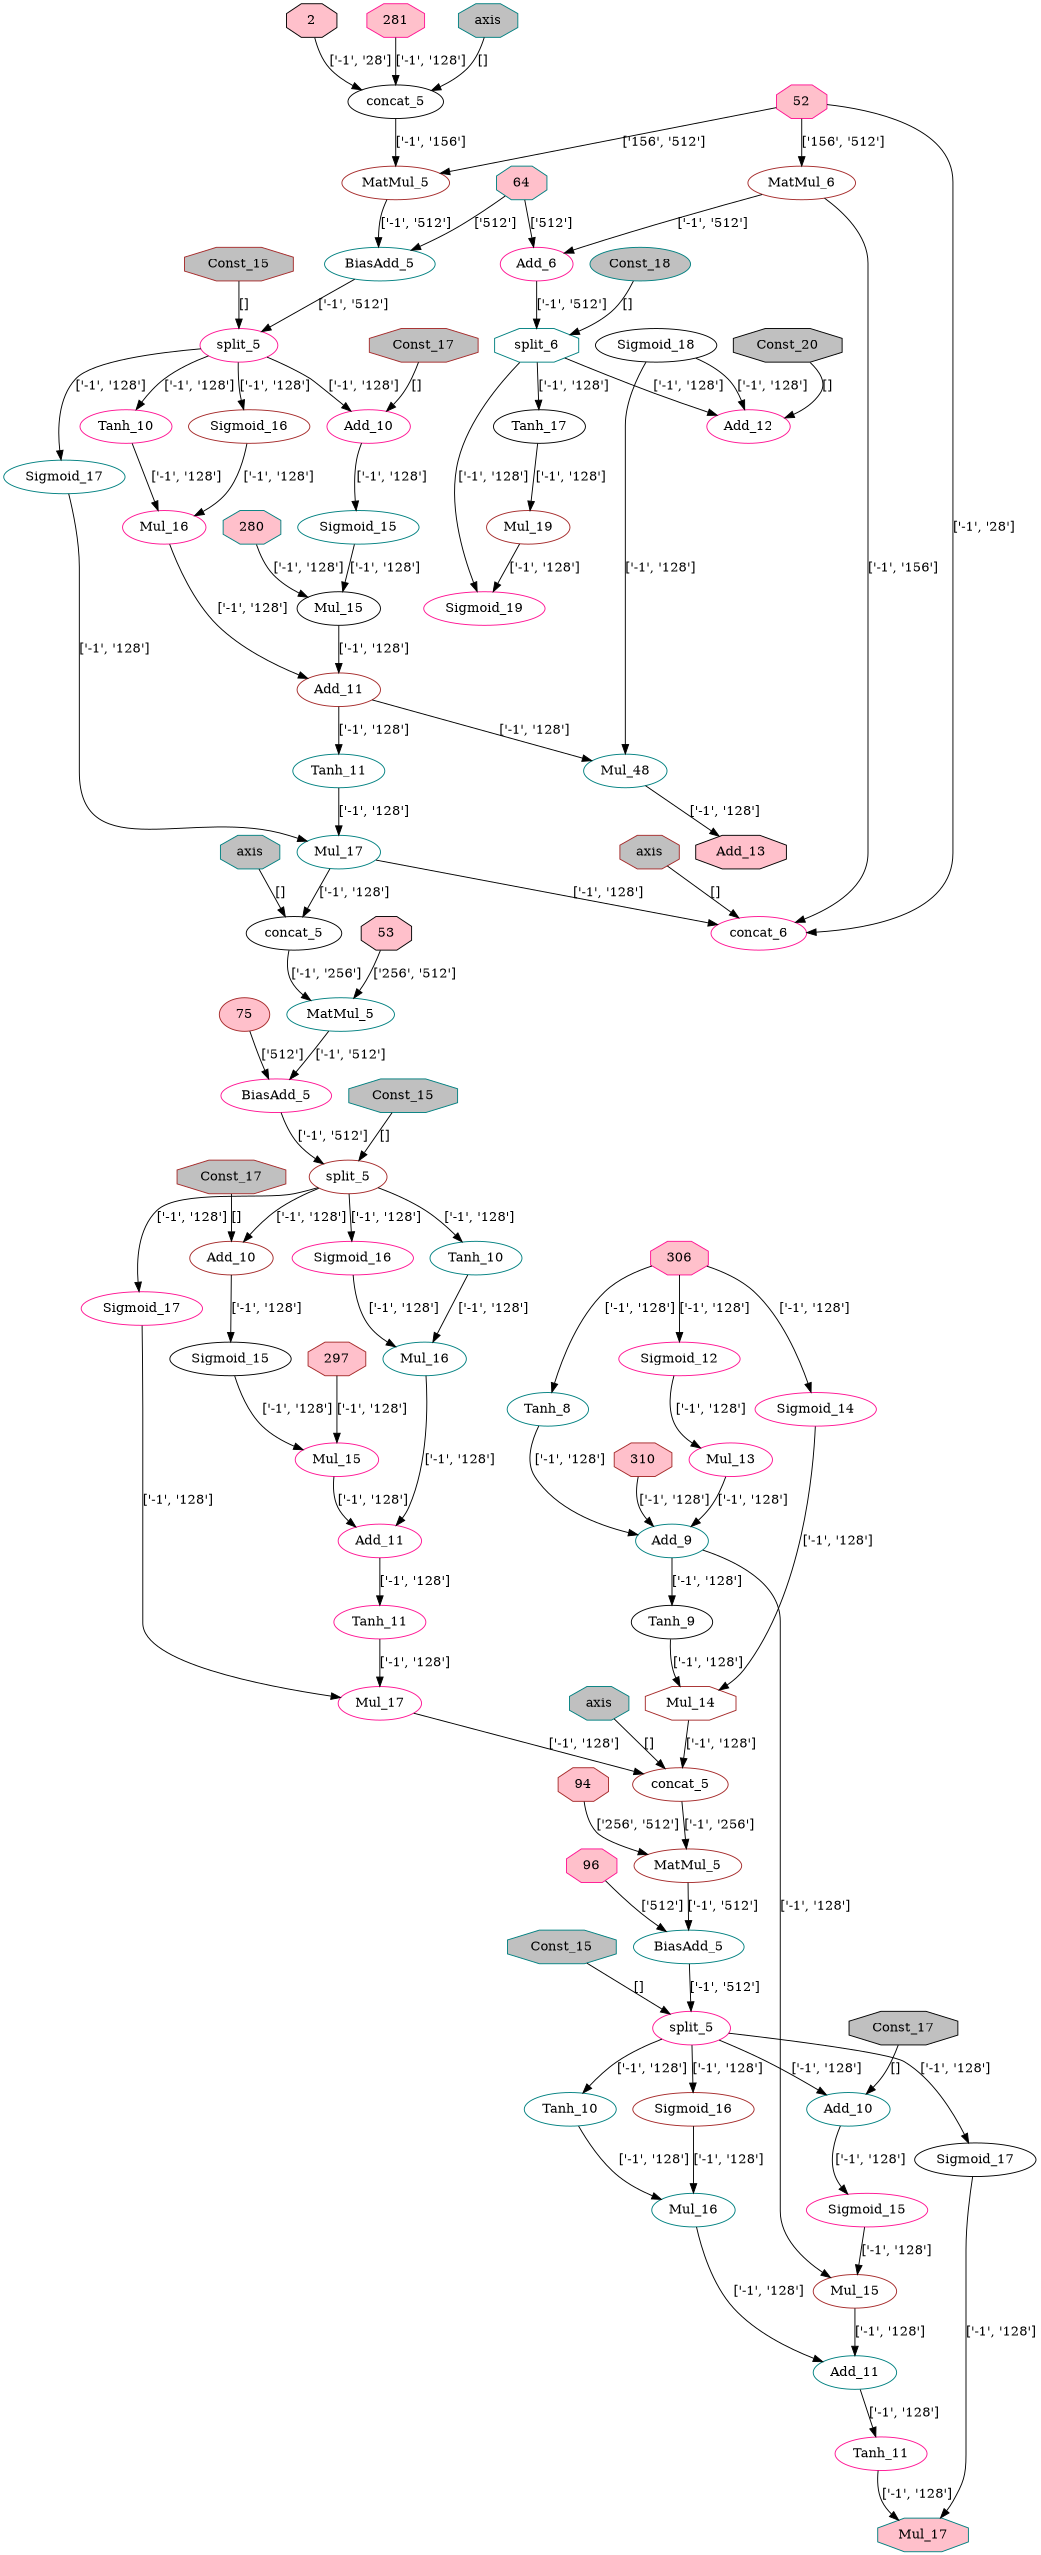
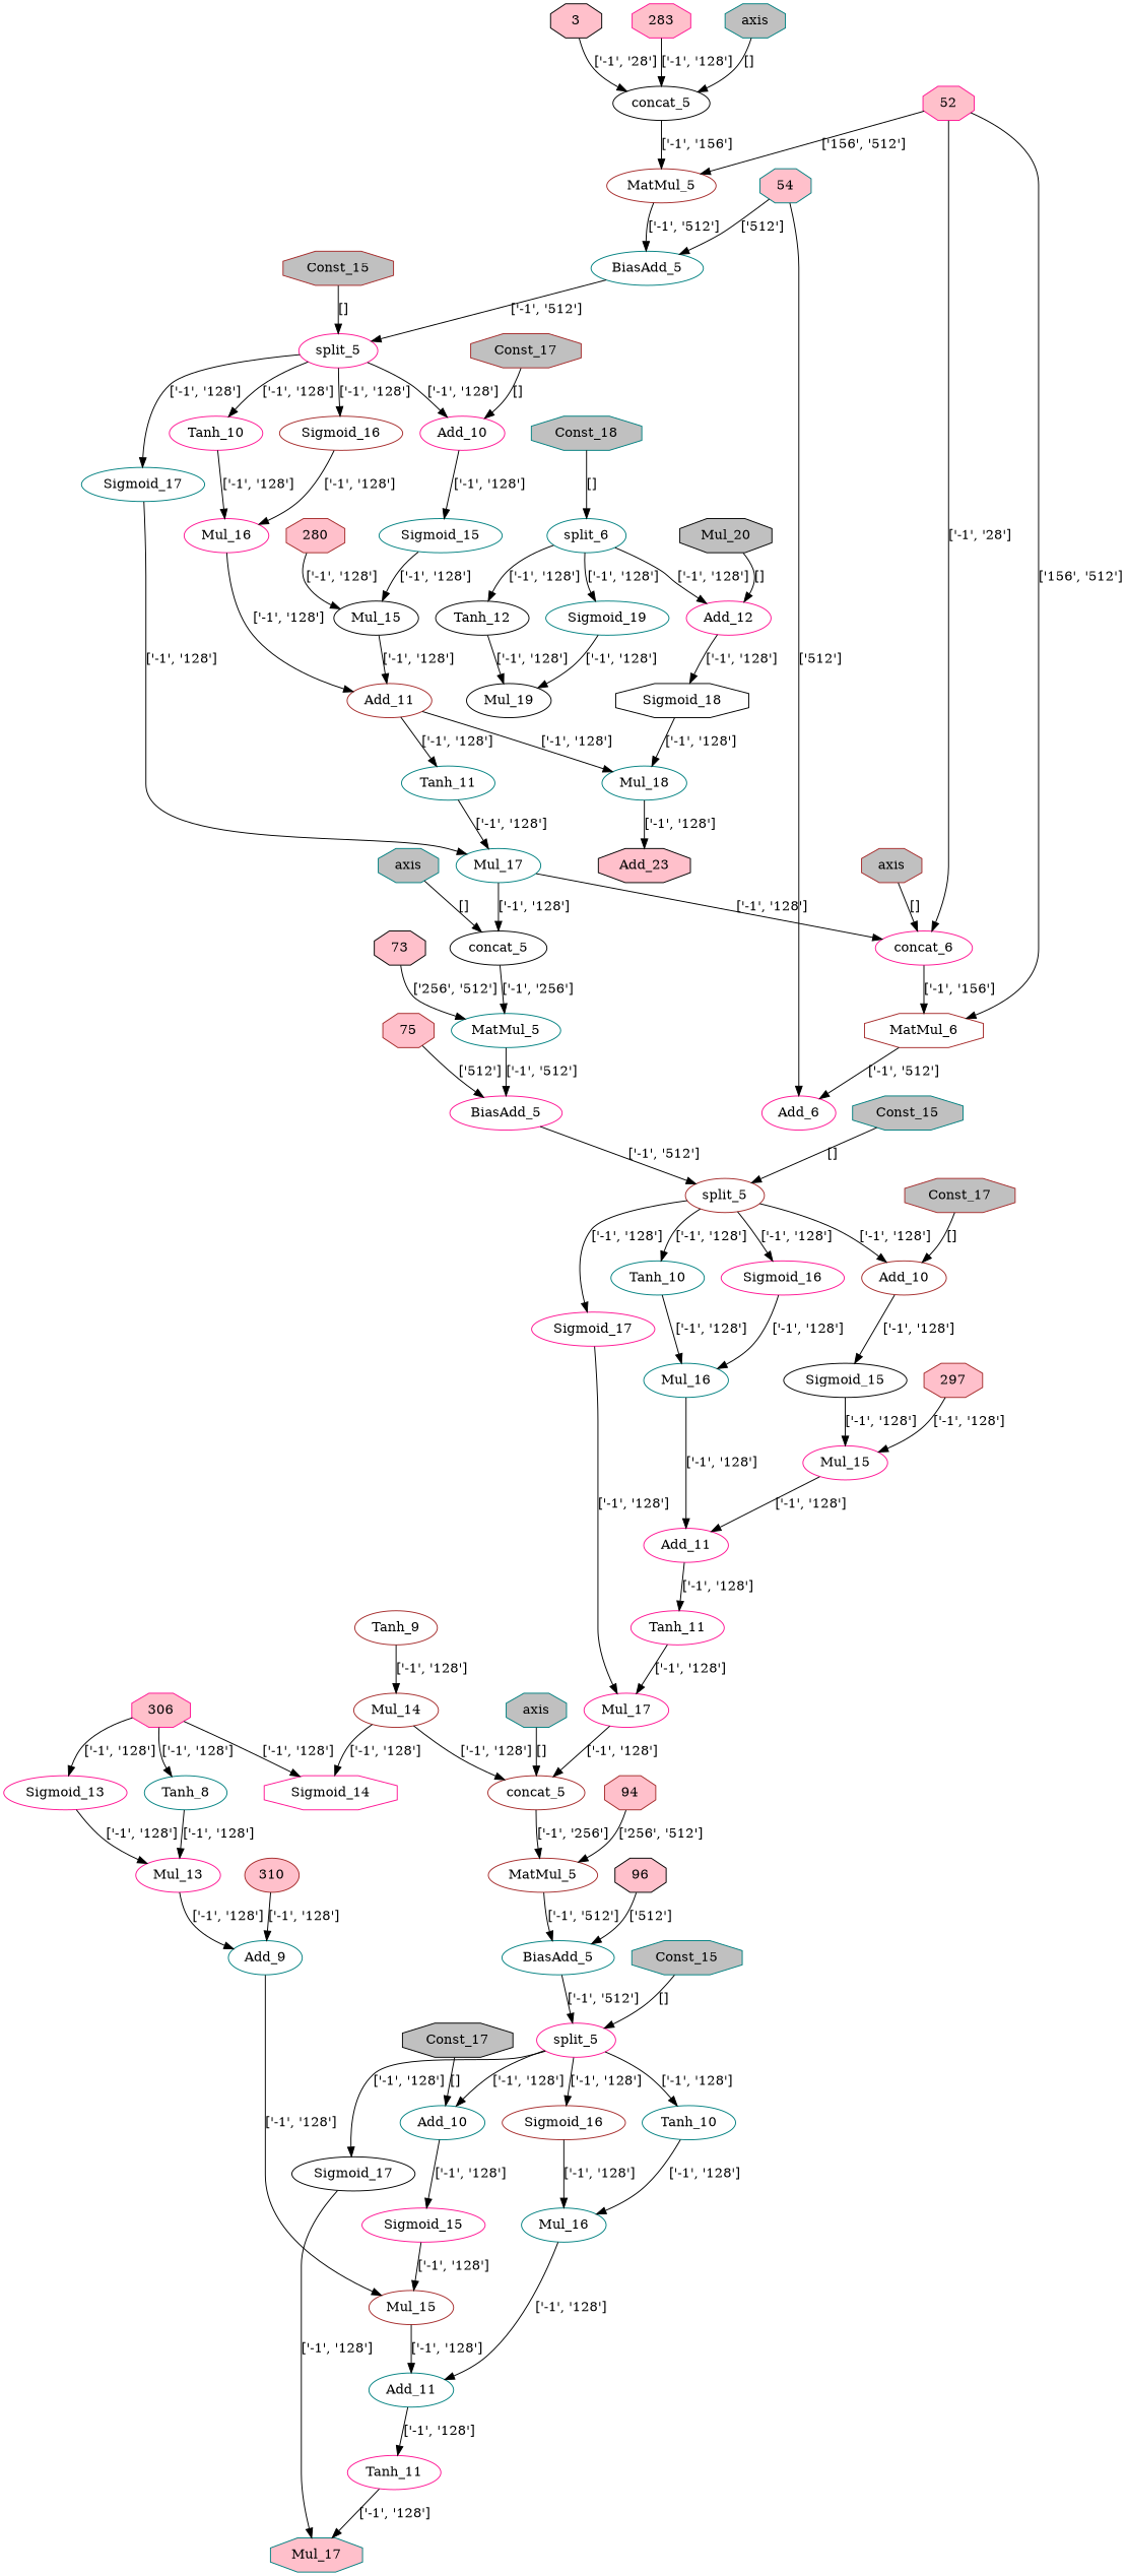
  strict digraph {
    node [color=teal]
-   n1 [color=deeppink label=Sigmoid_12]
+   n1 [color=deeppink label=Sigmoid_13]
    n2 [color=deeppink label=Mul_13]
    n3 [label=Add_9]
-   n4 [color=black label=Tanh_9]
+   n4 [color=brown label=Tanh_9]
    n5 [color=brown label=Mul_15]
-   3 [color=black fillcolor=pink shape=octagon style=filled label=2]
+   3 [color=black fillcolor=pink shape=octagon style=filled]
    n7 [color=black label=concat_5]
    n8 [color=brown label=MatMul_5]
    n9 [color=deeppink label=concat_6]
-   n10 [color=brown label=MatMul_6]
+   n10 [color=brown label=MatMul_6 shape=octagon]
    n11 [label=BiasAdd_5]
    n12 [color=deeppink label=Add_6]
-   75 [color=brown fillcolor=pink shape=ellipse style=filled]
+   75 [color=brown fillcolor=pink shape=octagon style=filled]
    n14 [color=deeppink label=BiasAdd_5]
    n15 [color=brown label=split_5]
    n16 [color=brown label=Add_10]
    n17 [color=deeppink label=Sigmoid_16]
    n18 [label=Tanh_10]
    n19 [color=deeppink label=Sigmoid_17]
    n20 [color=deeppink label=Tanh_11]
    n21 [fillcolor=pink label=Mul_17 shape=octagon style=filled]
-   280 [fillcolor=pink shape=octagon style=filled]
+   280 [color=brown fillcolor=pink shape=octagon style=filled]
    n23 [color=black label=Mul_15]
    n24 [color=brown label=Add_11]
    n25 [label=Tanh_11]
-   n26 [label=Mul_48]
-   283 [color=deeppink fillcolor=pink shape=octagon style=filled label=281]
+   n26 [label=Mul_18]
+   283 [color=deeppink fillcolor=pink shape=octagon style=filled]
    n28 [label=Mul_16]
    n29 [color=deeppink label=Add_11]
    n30 [color=deeppink label=Tanh_11]
    n31 [color=deeppink label=Mul_17]
    297 [color=brown fillcolor=pink shape=octagon style=filled]
    n33 [color=deeppink label=Mul_15]
    n34 [color=black label=concat_5]
    n35 [label=MatMul_5]
    306 [color=deeppink fillcolor=pink shape=octagon style=filled]
    n37 [label=Tanh_8]
-   n38 [color=deeppink label=Sigmoid_14]
-   n39 [color=brown label=Mul_14 shape=octagon]
+   n38 [color=deeppink label=Sigmoid_14 shape=octagon]
+   n39 [color=brown label=Mul_14]
    n40 [color=brown label=concat_5]
    52 [color=deeppink fillcolor=pink shape=octagon style=filled]
    n42 [color=deeppink label=split_5]
-   n43 [label=split_6 shape=octagon]
+   n43 [label=split_6]
    94 [color=brown fillcolor=pink shape=octagon style=filled]
    n45 [color=brown label=MatMul_5]
    n46 [label=BiasAdd_5]
    n47 [color=deeppink label=split_5]
-   310 [color=brown fillcolor=pink shape=octagon style=filled]
+   310 [color=brown fillcolor=pink shape=ellipse style=filled]
    n49 [label=Add_11]
-   73 [color=black fillcolor=pink shape=octagon style=filled label=53]
+   73 [color=black fillcolor=pink shape=octagon style=filled]
    n51 [color=brown fillcolor=grey label=Const_15 shape=octagon style=filled]
    n52 [color=deeppink label=Add_10]
    n53 [color=brown label=Sigmoid_16]
    n54 [color=deeppink label=Tanh_10]
    n55 [label=Sigmoid_17]
    n56 [label=Sigmoid_15]
    n57 [color=deeppink label=Mul_16]
    n58 [label=Mul_17]
    n59 [fillcolor=grey label=axis shape=octagon style=filled]
    n60 [color=brown fillcolor=grey label=Const_17 shape=octagon style=filled]
-   n61 [color=black fillcolor=pink label=Add_13 shape=octagon style=filled]
+   n61 [color=black fillcolor=pink label=Add_23 shape=octagon style=filled]
    n62 [fillcolor=grey label=Const_15 shape=octagon style=filled]
    n63 [color=black label=Sigmoid_15]
    n64 [fillcolor=grey label=axis shape=octagon style=filled]
    n65 [color=brown fillcolor=grey label=Const_17 shape=octagon style=filled]
-   54 [fillcolor=pink shape=octagon style=filled label=64]
+   54 [fillcolor=pink shape=octagon style=filled]
    n67 [color=deeppink label=Add_12]
-   n68 [color=deeppink label=Sigmoid_19]
-   n69 [color=black label=Tanh_17]
+   n68 [label=Sigmoid_19]
+   n69 [color=black label=Tanh_12]
    n70 [fillcolor=grey label=Const_15 shape=octagon style=filled]
    n71 [label=Add_10]
    n72 [color=brown label=Sigmoid_16]
    n73 [label=Tanh_10]
    n74 [color=black label=Sigmoid_17]
    n75 [color=deeppink label=Sigmoid_15]
    n76 [label=Mul_16]
    n77 [fillcolor=grey label=axis shape=octagon style=filled]
    n78 [color=black fillcolor=grey label=Const_17 shape=octagon style=filled]
-   96 [color=deeppink fillcolor=pink shape=octagon style=filled]
-   n80 [fillcolor=grey label=Const_18 shape=ellipse style=filled]
-   n81 [color=black label=Sigmoid_18]
-   n82 [color=brown label=Mul_19]
+   96 [color=black fillcolor=pink shape=octagon style=filled]
+   n80 [fillcolor=grey label=Const_18 shape=octagon style=filled]
+   n81 [color=black label=Sigmoid_18 shape=octagon]
+   n82 [color=black label=Mul_19]
    n83 [color=brown fillcolor=grey label=axis shape=octagon style=filled]
-   n84 [color=black fillcolor=grey label=Const_20 shape=octagon style=filled]
+   n84 [color=black fillcolor=grey label=Mul_20 shape=octagon style=filled]
    n1 -> n2 [label="['-1', '128']"]
    n2 -> n3 [label="['-1', '128']"]
-   n3 -> n4 [label="['-1', '128']"]
    n3 -> n5 [label="['-1', '128']"]
    n4 -> n39 [label="['-1', '128']"]
    n5 -> n49 [label="['-1', '128']"]
    3 -> n7 [label="['-1', '28']"]
    n7 -> n8 [label="['-1', '156']"]
    n8 -> n11 [label="['-1', '512']"]
-   n10 -> n9 [label="['-1', '156']"]
+   n9 -> n10 [label="['-1', '156']"]
    n10 -> n12 [label="['-1', '512']"]
    n11 -> n42 [label="['-1', '512']"]
-   n12 -> n43 [label="['-1', '512']"]
    75 -> n14 [label="['512']"]
    n14 -> n15 [label="['-1', '512']"]
    n15 -> n16 [label="['-1', '128']"]
    n15 -> n17 [label="['-1', '128']"]
    n15 -> n18 [label="['-1', '128']"]
    n15 -> n19 [label="['-1', '128']"]
    n16 -> n63 [label="['-1', '128']"]
    n17 -> n28 [label="['-1', '128']"]
    n18 -> n28 [label="['-1', '128']"]
    n19 -> n31 [label="['-1', '128']"]
    n20 -> n21 [label="['-1', '128']"]
    280 -> n23 [label="['-1', '128']"]
    n23 -> n24 [label="['-1', '128']"]
    n24 -> n25 [label="['-1', '128']"]
    n24 -> n26 [label="['-1', '128']"]
    n25 -> n58 [label="['-1', '128']"]
    n26 -> n61 [label="['-1', '128']"]
    283 -> n7 [label="['-1', '128']"]
    n28 -> n29 [label="['-1', '128']"]
    n29 -> n30 [label="['-1', '128']"]
    n30 -> n31 [label="['-1', '128']"]
    n31 -> n40 [label="['-1', '128']"]
    297 -> n33 [label="['-1', '128']"]
    n33 -> n29 [label="['-1', '128']"]
    n34 -> n35 [label="['-1', '256']"]
    n35 -> n14 [label="['-1', '512']"]
    306 -> n1 [label="['-1', '128']"]
    306 -> n37 [label="['-1', '128']"]
    306 -> n38 [label="['-1', '128']"]
-   n37 -> n3 [label="['-1', '128']"]
-   n38 -> n39 [label="['-1', '128']"]
+   n37 -> n2 [label="['-1', '128']"]
+   n39 -> n38 [label="['-1', '128']"]
    n39 -> n40 [label="['-1', '128']"]
    n40 -> n45 [label="['-1', '256']"]
    52 -> n8 [label="['156', '512']"]
    52 -> n9 [label="['-1', '28']"]
    52 -> n10 [label="['156', '512']"]
    n42 -> n52 [label="['-1', '128']"]
    n42 -> n53 [label="['-1', '128']"]
    n42 -> n54 [label="['-1', '128']"]
    n42 -> n55 [label="['-1', '128']"]
    n43 -> n67 [label="['-1', '128']"]
    n43 -> n68 [label="['-1', '128']"]
    n43 -> n69 [label="['-1', '128']"]
    94 -> n45 [label="['256', '512']"]
    n45 -> n46 [label="['-1', '512']"]
    n46 -> n47 [label="['-1', '512']"]
    n47 -> n71 [label="['-1', '128']"]
    n47 -> n72 [label="['-1', '128']"]
    n47 -> n73 [label="['-1', '128']"]
    n47 -> n74 [label="['-1', '128']"]
    310 -> n3 [label="['-1', '128']"]
    n49 -> n20 [label="['-1', '128']"]
    73 -> n35 [label="['256', '512']"]
    n51 -> n42 [label="[]"]
    n52 -> n56 [label="['-1', '128']"]
    n53 -> n57 [label="['-1', '128']"]
    n54 -> n57 [label="['-1', '128']"]
    n55 -> n58 [label="['-1', '128']"]
    n56 -> n23 [label="['-1', '128']"]
    n57 -> n24 [label="['-1', '128']"]
    n58 -> n9 [label="['-1', '128']"]
    n58 -> n34 [label="['-1', '128']"]
    n59 -> n7 [label="[]"]
    n60 -> n52 [label="[]"]
    n62 -> n15 [label="[]"]
    n63 -> n33 [label="['-1', '128']"]
    n64 -> n34 [label="[]"]
    n65 -> n16 [label="[]"]
    54 -> n11 [label="['512']"]
    54 -> n12 [label="['512']"]
-   n81 -> n67 [label="['-1', '128']"]
-   n82 -> n68 [label="['-1', '128']"]
+   n67 -> n81 [label="['-1', '128']"]
+   n68 -> n82 [label="['-1', '128']"]
    n69 -> n82 [label="['-1', '128']"]
    n70 -> n47 [label="[]"]
    n71 -> n75 [label="['-1', '128']"]
    n72 -> n76 [label="['-1', '128']"]
    n73 -> n76 [label="['-1', '128']"]
    n74 -> n21 [label="['-1', '128']"]
    n75 -> n5 [label="['-1', '128']"]
    n76 -> n49 [label="['-1', '128']"]
    n77 -> n40 [label="[]"]
    n78 -> n71 [label="[]"]
    96 -> n46 [label="['512']"]
    n80 -> n43 [label="[]"]
    n81 -> n26 [label="['-1', '128']"]
    n83 -> n9 [label="[]"]
    n84 -> n67 [label="[]"]
  }
